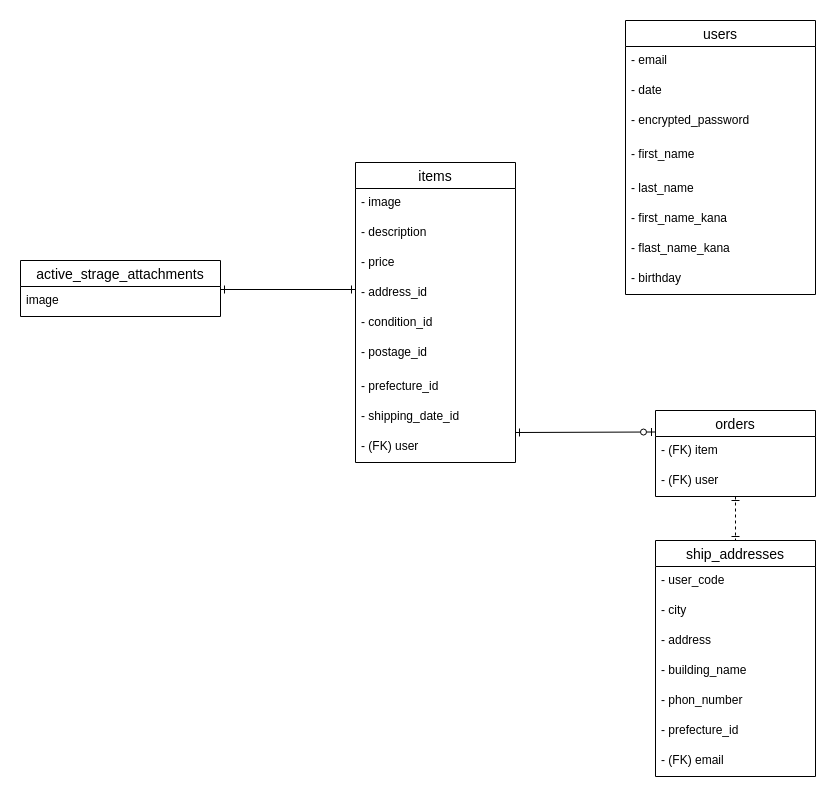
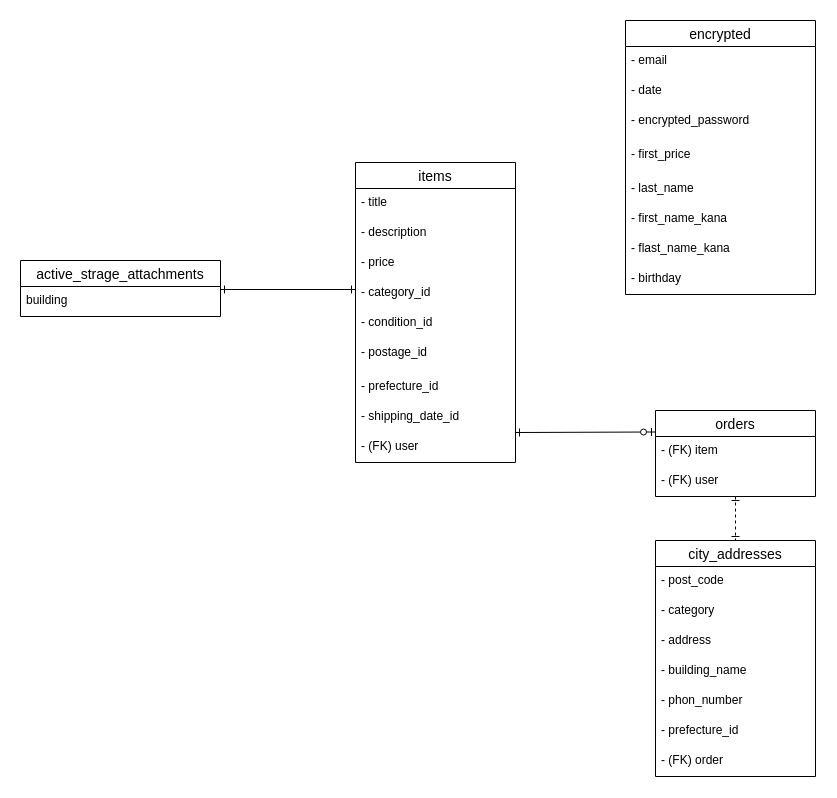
  <mxCell id="0" />
  <mxCell id="1" parent="0" />
- <mxCell id="2" value="users" style="swimlane;fontStyle=0;childLayout=stackLayout;horizontal=1;startSize=26;horizontalStack=0;resizeParent=1;resizeParentMax=0;resizeLast=0;collapsible=1;marginBottom=0;align=center;fontSize=14;" parent="1" vertex="1"><mxGeometry x="625" y="20" width="190" height="274" as="geometry" /></mxCell>
+ <mxCell id="2" value="encrypted" style="swimlane;fontStyle=0;childLayout=stackLayout;horizontal=1;startSize=26;horizontalStack=0;resizeParent=1;resizeParentMax=0;resizeLast=0;collapsible=1;marginBottom=0;align=center;fontSize=14;" parent="1" vertex="1"><mxGeometry x="625" y="20" width="190" height="274" as="geometry" /></mxCell>
  <mxCell id="3" value="- email" style="text;strokeColor=none;fillColor=none;spacingLeft=4;spacingRight=4;overflow=hidden;rotatable=0;points=[[0,0.5],[1,0.5]];portConstraint=eastwest;fontSize=12;align=left;verticalAlign=top;" parent="2" vertex="1"><mxGeometry y="26" width="190" height="30" as="geometry" /></mxCell>
  <mxCell id="4" value="- date&#10;" style="text;strokeColor=none;fillColor=none;spacingLeft=4;spacingRight=4;overflow=hidden;rotatable=0;points=[[0,0.5],[1,0.5]];portConstraint=eastwest;fontSize=12;verticalAlign=top;" parent="2" vertex="1"><mxGeometry y="56" width="190" height="30" as="geometry" /></mxCell>
  <mxCell id="5" value="- encrypted_password" style="text;strokeColor=none;fillColor=none;spacingLeft=4;spacingRight=4;overflow=hidden;rotatable=0;points=[[0,0.5],[1,0.5]];portConstraint=eastwest;fontSize=12;verticalAlign=top;" parent="2" vertex="1"><mxGeometry y="86" width="190" height="34" as="geometry" /></mxCell>
- <mxCell id="6" value="- first_name " style="text;strokeColor=none;fillColor=none;spacingLeft=4;spacingRight=4;overflow=hidden;rotatable=0;points=[[0,0.5],[1,0.5]];portConstraint=eastwest;fontSize=12;" parent="2" vertex="1"><mxGeometry y="120" width="190" height="34" as="geometry" /></mxCell>
+ <mxCell id="6" value="- first_price " style="text;strokeColor=none;fillColor=none;spacingLeft=4;spacingRight=4;overflow=hidden;rotatable=0;points=[[0,0.5],[1,0.5]];portConstraint=eastwest;fontSize=12;" parent="2" vertex="1"><mxGeometry y="120" width="190" height="34" as="geometry" /></mxCell>
  <mxCell id="7" value="- last_name" style="text;strokeColor=none;fillColor=none;spacingLeft=4;spacingRight=4;overflow=hidden;rotatable=0;points=[[0,0.5],[1,0.5]];portConstraint=eastwest;fontSize=12;" parent="2" vertex="1"><mxGeometry y="154" width="190" height="30" as="geometry" /></mxCell>
  <mxCell id="8" value="- first_name_kana" style="text;strokeColor=none;fillColor=none;spacingLeft=4;spacingRight=4;overflow=hidden;rotatable=0;points=[[0,0.5],[1,0.5]];portConstraint=eastwest;fontSize=12;" parent="2" vertex="1"><mxGeometry y="184" width="190" height="30" as="geometry" /></mxCell>
  <mxCell id="9" value="- flast_name_kana" style="text;strokeColor=none;fillColor=none;spacingLeft=4;spacingRight=4;overflow=hidden;rotatable=0;points=[[0,0.5],[1,0.5]];portConstraint=eastwest;fontSize=12;" parent="2" vertex="1"><mxGeometry y="214" width="190" height="30" as="geometry" /></mxCell>
  <mxCell id="10" value="- birthday" style="text;strokeColor=none;fillColor=none;spacingLeft=4;spacingRight=4;overflow=hidden;rotatable=0;points=[[0,0.5],[1,0.5]];portConstraint=eastwest;fontSize=12;" parent="2" vertex="1"><mxGeometry y="244" width="190" height="30" as="geometry" /></mxCell>
  <mxCell id="11" value="items" style="swimlane;fontStyle=0;childLayout=stackLayout;horizontal=1;startSize=26;horizontalStack=0;resizeParent=1;resizeParentMax=0;resizeLast=0;collapsible=1;marginBottom=0;align=center;fontSize=14;" parent="1" vertex="1"><mxGeometry x="355" y="162" width="160" height="300" as="geometry" /></mxCell>
- <mxCell id="12" value="- image" style="text;strokeColor=none;fillColor=none;spacingLeft=4;spacingRight=4;overflow=hidden;rotatable=0;points=[[0,0.5],[1,0.5]];portConstraint=eastwest;fontSize=12;" parent="11" vertex="1"><mxGeometry y="26" width="160" height="30" as="geometry" /></mxCell>
+ <mxCell id="12" value="- title" style="text;strokeColor=none;fillColor=none;spacingLeft=4;spacingRight=4;overflow=hidden;rotatable=0;points=[[0,0.5],[1,0.5]];portConstraint=eastwest;fontSize=12;" parent="11" vertex="1"><mxGeometry y="26" width="160" height="30" as="geometry" /></mxCell>
  <mxCell id="13" value="- description" style="text;strokeColor=none;fillColor=none;spacingLeft=4;spacingRight=4;overflow=hidden;rotatable=0;points=[[0,0.5],[1,0.5]];portConstraint=eastwest;fontSize=12;" parent="11" vertex="1"><mxGeometry y="56" width="160" height="30" as="geometry" /></mxCell>
  <mxCell id="14" value="- price" style="text;strokeColor=none;fillColor=none;spacingLeft=4;spacingRight=4;overflow=hidden;rotatable=0;points=[[0,0.5],[1,0.5]];portConstraint=eastwest;fontSize=12;" parent="11" vertex="1"><mxGeometry y="86" width="160" height="30" as="geometry" /></mxCell>
- <mxCell id="15" value="- address_id" style="text;strokeColor=none;fillColor=none;spacingLeft=4;spacingRight=4;overflow=hidden;rotatable=0;points=[[0,0.5],[1,0.5]];portConstraint=eastwest;fontSize=12;" parent="11" vertex="1"><mxGeometry y="116" width="160" height="30" as="geometry" /></mxCell>
+ <mxCell id="15" value="- category_id" style="text;strokeColor=none;fillColor=none;spacingLeft=4;spacingRight=4;overflow=hidden;rotatable=0;points=[[0,0.5],[1,0.5]];portConstraint=eastwest;fontSize=12;" parent="11" vertex="1"><mxGeometry y="116" width="160" height="30" as="geometry" /></mxCell>
  <mxCell id="16" value="- condition_id" style="text;strokeColor=none;fillColor=none;spacingLeft=4;spacingRight=4;overflow=hidden;rotatable=0;points=[[0,0.5],[1,0.5]];portConstraint=eastwest;fontSize=12;" parent="11" vertex="1"><mxGeometry y="146" width="160" height="30" as="geometry" /></mxCell>
  <mxCell id="17" value="- postage_id" style="text;strokeColor=none;fillColor=none;spacingLeft=4;spacingRight=4;overflow=hidden;rotatable=0;points=[[0,0.5],[1,0.5]];portConstraint=eastwest;fontSize=12;" parent="11" vertex="1"><mxGeometry y="176" width="160" height="34" as="geometry" /></mxCell>
  <mxCell id="18" value="- prefecture_id" style="text;strokeColor=none;fillColor=none;spacingLeft=4;spacingRight=4;overflow=hidden;rotatable=0;points=[[0,0.5],[1,0.5]];portConstraint=eastwest;fontSize=12;" parent="11" vertex="1"><mxGeometry y="210" width="160" height="30" as="geometry" /></mxCell>
  <mxCell id="19" value="- shipping_date_id" style="text;strokeColor=none;fillColor=none;spacingLeft=4;spacingRight=4;overflow=hidden;rotatable=0;points=[[0,0.5],[1,0.5]];portConstraint=eastwest;fontSize=12;" parent="11" vertex="1"><mxGeometry y="240" width="160" height="30" as="geometry" /></mxCell>
  <mxCell id="20" value="- (FK) user" style="text;strokeColor=none;fillColor=none;spacingLeft=4;spacingRight=4;overflow=hidden;rotatable=0;points=[[0,0.5],[1,0.5]];portConstraint=eastwest;fontSize=12;" parent="11" vertex="1"><mxGeometry y="270" width="160" height="30" as="geometry" /></mxCell>
  <mxCell id="21" style="edgeStyle=none;html=1;startArrow=ERone;startFill=0;endArrow=ERone;endFill=0;entryX=0.5;entryY=0;entryDx=0;entryDy=0;dashed=1;" parent="1" source="22" target="25" edge="1"><mxGeometry relative="1" as="geometry"><mxPoint x="735" y="510" as="targetPoint" /></mxGeometry></mxCell>
  <mxCell id="22" value="orders" style="swimlane;fontStyle=0;childLayout=stackLayout;horizontal=1;startSize=26;horizontalStack=0;resizeParent=1;resizeParentMax=0;resizeLast=0;collapsible=1;marginBottom=0;align=center;fontSize=14;" parent="1" vertex="1"><mxGeometry x="655" y="410" width="160" height="86" as="geometry" /></mxCell>
  <mxCell id="23" value="- (FK) item" style="text;strokeColor=none;fillColor=none;spacingLeft=4;spacingRight=4;overflow=hidden;rotatable=0;points=[[0,0.5],[1,0.5]];portConstraint=eastwest;fontSize=12;" parent="22" vertex="1"><mxGeometry y="26" width="160" height="30" as="geometry" /></mxCell>
  <mxCell id="24" value="- (FK) user" style="text;strokeColor=none;fillColor=none;spacingLeft=4;spacingRight=4;overflow=hidden;rotatable=0;points=[[0,0.5],[1,0.5]];portConstraint=eastwest;fontSize=12;" parent="22" vertex="1"><mxGeometry y="56" width="160" height="30" as="geometry" /></mxCell>
- <mxCell id="25" value="ship_addresses" style="swimlane;fontStyle=0;childLayout=stackLayout;horizontal=1;startSize=26;horizontalStack=0;resizeParent=1;resizeParentMax=0;resizeLast=0;collapsible=1;marginBottom=0;align=center;fontSize=14;" parent="1" vertex="1"><mxGeometry x="655" y="540" width="160" height="236" as="geometry"><mxRectangle x="640" y="280" width="120" height="26" as="alternateBounds" /></mxGeometry></mxCell>
- <mxCell id="26" value="- user_code" style="text;strokeColor=none;fillColor=none;spacingLeft=4;spacingRight=4;overflow=hidden;rotatable=0;points=[[0,0.5],[1,0.5]];portConstraint=eastwest;fontSize=12;" parent="25" vertex="1"><mxGeometry y="26" width="160" height="30" as="geometry" /></mxCell>
- <mxCell id="27" value="- city" style="text;strokeColor=none;fillColor=none;spacingLeft=4;spacingRight=4;overflow=hidden;rotatable=0;points=[[0,0.5],[1,0.5]];portConstraint=eastwest;fontSize=12;" parent="25" vertex="1"><mxGeometry y="56" width="160" height="30" as="geometry" /></mxCell>
+ <mxCell id="25" value="city_addresses" style="swimlane;fontStyle=0;childLayout=stackLayout;horizontal=1;startSize=26;horizontalStack=0;resizeParent=1;resizeParentMax=0;resizeLast=0;collapsible=1;marginBottom=0;align=center;fontSize=14;" parent="1" vertex="1"><mxGeometry x="655" y="540" width="160" height="236" as="geometry"><mxRectangle x="640" y="280" width="120" height="26" as="alternateBounds" /></mxGeometry></mxCell>
+ <mxCell id="26" value="- post_code" style="text;strokeColor=none;fillColor=none;spacingLeft=4;spacingRight=4;overflow=hidden;rotatable=0;points=[[0,0.5],[1,0.5]];portConstraint=eastwest;fontSize=12;" parent="25" vertex="1"><mxGeometry y="26" width="160" height="30" as="geometry" /></mxCell>
+ <mxCell id="27" value="- category" style="text;strokeColor=none;fillColor=none;spacingLeft=4;spacingRight=4;overflow=hidden;rotatable=0;points=[[0,0.5],[1,0.5]];portConstraint=eastwest;fontSize=12;" parent="25" vertex="1"><mxGeometry y="56" width="160" height="30" as="geometry" /></mxCell>
  <mxCell id="28" value="- address" style="text;strokeColor=none;fillColor=none;spacingLeft=4;spacingRight=4;overflow=hidden;rotatable=0;points=[[0,0.5],[1,0.5]];portConstraint=eastwest;fontSize=12;" parent="25" vertex="1"><mxGeometry y="86" width="160" height="30" as="geometry" /></mxCell>
  <mxCell id="29" value="- building_name" style="text;strokeColor=none;fillColor=none;spacingLeft=4;spacingRight=4;overflow=hidden;rotatable=0;points=[[0,0.5],[1,0.5]];portConstraint=eastwest;fontSize=12;" parent="25" vertex="1"><mxGeometry y="116" width="160" height="30" as="geometry" /></mxCell>
  <mxCell id="30" value="- phon_number&#10;" style="text;strokeColor=none;fillColor=none;spacingLeft=4;spacingRight=4;overflow=hidden;rotatable=0;points=[[0,0.5],[1,0.5]];portConstraint=eastwest;fontSize=12;" parent="25" vertex="1"><mxGeometry y="146" width="160" height="30" as="geometry" /></mxCell>
  <mxCell id="31" value="- prefecture_id" style="text;strokeColor=none;fillColor=none;spacingLeft=4;spacingRight=4;overflow=hidden;rotatable=0;points=[[0,0.5],[1,0.5]];portConstraint=eastwest;fontSize=12;" parent="25" vertex="1"><mxGeometry y="176" width="160" height="30" as="geometry" /></mxCell>
- <mxCell id="32" value="- (FK) email" style="text;strokeColor=none;fillColor=none;spacingLeft=4;spacingRight=4;overflow=hidden;rotatable=0;points=[[0,0.5],[1,0.5]];portConstraint=eastwest;fontSize=12;" parent="25" vertex="1"><mxGeometry y="206" width="160" height="30" as="geometry" /></mxCell>
+ <mxCell id="32" value="- (FK) order" style="text;strokeColor=none;fillColor=none;spacingLeft=4;spacingRight=4;overflow=hidden;rotatable=0;points=[[0,0.5],[1,0.5]];portConstraint=eastwest;fontSize=12;" parent="25" vertex="1"><mxGeometry y="206" width="160" height="30" as="geometry" /></mxCell>
  <mxCell id="33" style="edgeStyle=none;html=1;startArrow=ERzeroToOne;startFill=0;endArrow=ERone;endFill=0;exitX=0;exitY=0.25;exitDx=0;exitDy=0;" parent="1" source="22" edge="1"><mxGeometry relative="1" as="geometry"><mxPoint x="655" y="360" as="sourcePoint" /><mxPoint x="515" y="432" as="targetPoint" /></mxGeometry></mxCell>
  <mxCell id="34" value="active_strage_attachments" style="swimlane;fontStyle=0;childLayout=stackLayout;horizontal=1;startSize=26;horizontalStack=0;resizeParent=1;resizeParentMax=0;resizeLast=0;collapsible=1;marginBottom=0;align=center;fontSize=14;swimlaneLine=1;rounded=0;sketch=0;" parent="1" vertex="1"><mxGeometry x="20" y="260" width="200" height="56" as="geometry" /></mxCell>
- <mxCell id="35" value="image" style="text;strokeColor=none;fillColor=none;spacingLeft=4;spacingRight=4;overflow=hidden;rotatable=0;points=[[0,0.5],[1,0.5]];portConstraint=eastwest;fontSize=12;" parent="34" vertex="1"><mxGeometry y="26" width="200" height="30" as="geometry" /></mxCell>
+ <mxCell id="35" value="building" style="text;strokeColor=none;fillColor=none;spacingLeft=4;spacingRight=4;overflow=hidden;rotatable=0;points=[[0,0.5],[1,0.5]];portConstraint=eastwest;fontSize=12;" parent="34" vertex="1"><mxGeometry y="26" width="200" height="30" as="geometry" /></mxCell>
  <mxCell id="36" style="edgeStyle=none;html=1;endArrow=ERone;endFill=0;exitX=1;exitY=0.1;exitDx=0;exitDy=0;startArrow=ERone;startFill=0;exitPerimeter=0;" parent="1" source="35" edge="1"><mxGeometry relative="1" as="geometry"><mxPoint x="235" y="192" as="sourcePoint" /><mxPoint x="355" y="289" as="targetPoint" /></mxGeometry></mxCell>
